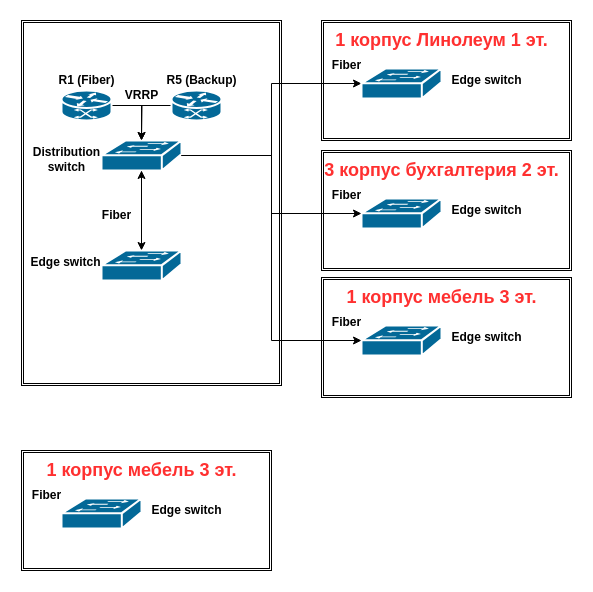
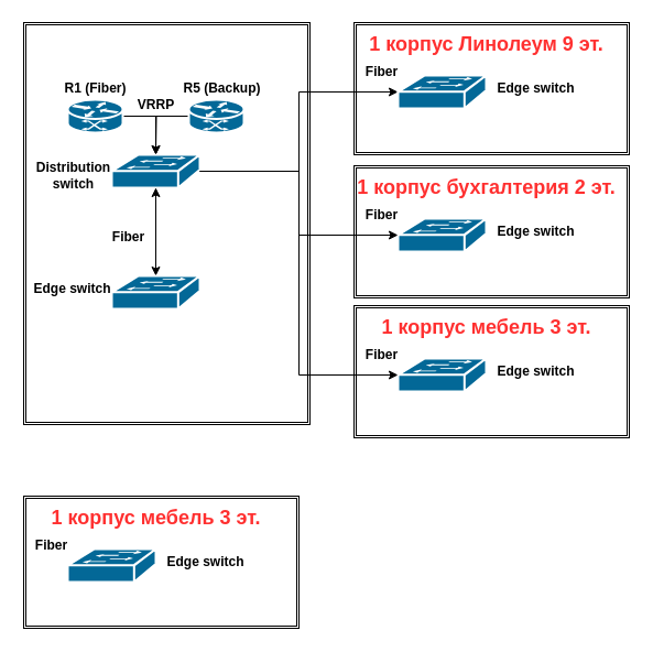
  <mxCell id="0" />
  <mxCell id="1" parent="0" />
  <mxCell id="2" value="" style="shape=ext;double=1;rounded=0;whiteSpace=wrap;html=1;" vertex="1" parent="1"><mxGeometry x="321" y="20" width="250" height="120" as="geometry" /></mxCell>
  <mxCell id="3" value="" style="shape=ext;double=1;rounded=0;whiteSpace=wrap;html=1;" vertex="1" parent="1"><mxGeometry x="21" y="20" width="260" height="365" as="geometry" /></mxCell>
  <mxCell id="4" style="edgeStyle=orthogonalEdgeStyle;rounded=0;orthogonalLoop=1;jettySize=auto;html=1;" edge="1" parent="1" source="5"><mxGeometry relative="1" as="geometry"><mxPoint x="141" y="140" as="targetPoint" /></mxGeometry></mxCell>
  <mxCell id="5" value="" style="shape=mxgraph.cisco.routers.atm_router;sketch=0;html=1;pointerEvents=1;dashed=0;fillColor=#036897;strokeColor=#ffffff;strokeWidth=2;verticalLabelPosition=bottom;verticalAlign=top;align=center;outlineConnect=0;" vertex="1" parent="1"><mxGeometry x="61" y="90" width="50" height="30" as="geometry" /></mxCell>
  <mxCell id="6" value="" style="edgeStyle=orthogonalEdgeStyle;rounded=0;orthogonalLoop=1;jettySize=auto;html=1;" edge="1" parent="1" source="8" target="12"><mxGeometry relative="1" as="geometry" /></mxCell>
  <mxCell id="7" style="edgeStyle=orthogonalEdgeStyle;rounded=0;orthogonalLoop=1;jettySize=auto;html=1;fontSize=18;fontColor=#FF3030;entryX=0;entryY=0.5;entryDx=0;entryDy=0;entryPerimeter=0;" edge="1" parent="1" source="8" target="18"><mxGeometry relative="1" as="geometry" /></mxCell>
  <mxCell id="8" value="" style="shape=mxgraph.cisco.switches.workgroup_switch;sketch=0;html=1;pointerEvents=1;dashed=0;fillColor=#036897;strokeColor=#ffffff;strokeWidth=2;verticalLabelPosition=bottom;verticalAlign=top;align=center;outlineConnect=0;" vertex="1" parent="1"><mxGeometry x="101" y="140" width="80" height="30" as="geometry" /></mxCell>
  <mxCell id="9" style="edgeStyle=orthogonalEdgeStyle;rounded=0;orthogonalLoop=1;jettySize=auto;html=1;exitX=0;exitY=0.5;exitDx=0;exitDy=0;exitPerimeter=0;" edge="1" parent="1" source="10" target="8"><mxGeometry relative="1" as="geometry" /></mxCell>
  <mxCell id="10" value="" style="shape=mxgraph.cisco.routers.atm_router;sketch=0;html=1;pointerEvents=1;dashed=0;fillColor=#036897;strokeColor=#ffffff;strokeWidth=2;verticalLabelPosition=bottom;verticalAlign=top;align=center;outlineConnect=0;" vertex="1" parent="1"><mxGeometry x="171" y="90" width="50" height="30" as="geometry" /></mxCell>
  <mxCell id="11" style="edgeStyle=orthogonalEdgeStyle;rounded=0;orthogonalLoop=1;jettySize=auto;html=1;" edge="1" parent="1" source="12" target="8"><mxGeometry relative="1" as="geometry" /></mxCell>
  <mxCell id="12" value="" style="shape=mxgraph.cisco.switches.workgroup_switch;sketch=0;html=1;pointerEvents=1;dashed=0;fillColor=#036897;strokeColor=#ffffff;strokeWidth=2;verticalLabelPosition=bottom;verticalAlign=top;align=center;outlineConnect=0;points=[[0,0.5,0,0,0],[0,0.97,0,0,0],[0.16,0.23,0,0,0],[0.5,0,0,0,0],[0.5,0.97,0,0,0],[0.88,0.73,0,0,0],[0.97,0.5,0,0,0],[1,0,0,0,0]];" vertex="1" parent="1"><mxGeometry x="101" y="250" width="80" height="30" as="geometry" /></mxCell>
  <mxCell id="13" value="&lt;b&gt;VRRP&lt;/b&gt;" style="text;html=1;resizable=0;autosize=1;align=center;verticalAlign=middle;points=[];fillColor=none;strokeColor=none;rounded=0;" vertex="1" parent="1"><mxGeometry x="111" y="80" width="60" height="30" as="geometry" /></mxCell>
  <mxCell id="14" value="&lt;b&gt;R5 (Backup)&lt;/b&gt;" style="text;html=1;resizable=0;autosize=1;align=center;verticalAlign=middle;points=[];fillColor=none;strokeColor=none;rounded=0;" vertex="1" parent="1"><mxGeometry x="156" y="65" width="90" height="30" as="geometry" /></mxCell>
  <mxCell id="15" value="&lt;b&gt;R1 (Fiber)&lt;/b&gt;" style="text;html=1;resizable=0;autosize=1;align=center;verticalAlign=middle;points=[];fillColor=none;strokeColor=none;rounded=0;" vertex="1" parent="1"><mxGeometry x="41" y="65" width="90" height="30" as="geometry" /></mxCell>
  <mxCell id="16" value="&lt;b&gt;Distribution&lt;br&gt;switch&lt;br&gt;&lt;/b&gt;" style="text;html=1;resizable=0;autosize=1;align=center;verticalAlign=middle;points=[];fillColor=none;strokeColor=none;rounded=0;" vertex="1" parent="1"><mxGeometry x="21" y="139" width="90" height="40" as="geometry" /></mxCell>
  <mxCell id="17" value="&lt;b&gt;Edge switch&lt;br&gt;&lt;/b&gt;" style="text;html=1;resizable=0;autosize=1;align=center;verticalAlign=middle;points=[];fillColor=none;strokeColor=none;rounded=0;" vertex="1" parent="1"><mxGeometry x="20" y="247" width="90" height="30" as="geometry" /></mxCell>
  <mxCell id="18" value="" style="shape=mxgraph.cisco.switches.workgroup_switch;sketch=0;html=1;pointerEvents=1;dashed=0;fillColor=#036897;strokeColor=#ffffff;strokeWidth=2;verticalLabelPosition=bottom;verticalAlign=top;align=center;outlineConnect=0;points=[[0,0.5,0,0,0],[0,0.97,0,0,0],[0.16,0.23,0,0,0],[0.5,0,0,0,0],[0.5,0.97,0,0,0],[0.88,0.73,0,0,0],[0.97,0.5,0,0,0],[1,0,0,0,0]];" vertex="1" parent="1"><mxGeometry x="361" y="68" width="80" height="30" as="geometry" /></mxCell>
- <mxCell id="19" value="1 корпус Линолеум 1 эт." style="text;html=1;resizable=0;autosize=1;align=center;verticalAlign=middle;points=[];fillColor=none;strokeColor=none;rounded=0;fontColor=#FF3030;fontStyle=1;fontSize=18;" vertex="1" parent="1"><mxGeometry x="331" y="20" width="220" height="40" as="geometry" /></mxCell>
+ <mxCell id="19" value="1 корпус Линолеум 9 эт." style="text;html=1;resizable=0;autosize=1;align=center;verticalAlign=middle;points=[];fillColor=none;strokeColor=none;rounded=0;fontColor=#FF3030;fontStyle=1;fontSize=18;" vertex="1" parent="1"><mxGeometry x="331" y="20" width="220" height="40" as="geometry" /></mxCell>
  <mxCell id="20" value="&lt;b&gt;Edge switch&lt;br&gt;&lt;/b&gt;" style="text;html=1;resizable=0;autosize=1;align=center;verticalAlign=middle;points=[];fillColor=none;strokeColor=none;rounded=0;" vertex="1" parent="1"><mxGeometry x="441" y="65" width="90" height="30" as="geometry" /></mxCell>
  <mxCell id="21" value="&lt;b&gt;Fiber&lt;br&gt;&lt;/b&gt;" style="text;html=1;resizable=0;autosize=1;align=center;verticalAlign=middle;points=[];fillColor=none;strokeColor=none;rounded=0;" vertex="1" parent="1"><mxGeometry x="91" y="200" width="50" height="30" as="geometry" /></mxCell>
  <mxCell id="22" value="&lt;b&gt;Fiber&lt;br&gt;&lt;/b&gt;" style="text;html=1;resizable=0;autosize=1;align=center;verticalAlign=middle;points=[];fillColor=none;strokeColor=none;rounded=0;" vertex="1" parent="1"><mxGeometry x="321" y="50" width="50" height="30" as="geometry" /></mxCell>
  <mxCell id="23" value="" style="shape=ext;double=1;rounded=0;whiteSpace=wrap;html=1;" vertex="1" parent="1"><mxGeometry x="321" y="150" width="250" height="120" as="geometry" /></mxCell>
  <mxCell id="24" value="" style="shape=mxgraph.cisco.switches.workgroup_switch;sketch=0;html=1;pointerEvents=1;dashed=0;fillColor=#036897;strokeColor=#ffffff;strokeWidth=2;verticalLabelPosition=bottom;verticalAlign=top;align=center;outlineConnect=0;points=[[0,0.5,0,0,0],[0,0.97,0,0,0],[0.16,0.23,0,0,0],[0.5,0,0,0,0],[0.5,0.97,0,0,0],[0.88,0.73,0,0,0],[0.97,0.5,0,0,0],[1,0,0,0,0]];" vertex="1" parent="1"><mxGeometry x="361" y="198" width="80" height="30" as="geometry" /></mxCell>
- <mxCell id="25" value="3 корпус бухгалтерия 2 эт." style="text;html=1;resizable=0;autosize=1;align=center;verticalAlign=middle;points=[];fillColor=none;strokeColor=none;rounded=0;fontColor=#FF3030;fontStyle=1;fontSize=18;" vertex="1" parent="1"><mxGeometry x="321" y="150" width="240" height="40" as="geometry" /></mxCell>
+ <mxCell id="25" value="1 корпус бухгалтерия 2 эт." style="text;html=1;resizable=0;autosize=1;align=center;verticalAlign=middle;points=[];fillColor=none;strokeColor=none;rounded=0;fontColor=#FF3030;fontStyle=1;fontSize=18;" vertex="1" parent="1"><mxGeometry x="321" y="150" width="240" height="40" as="geometry" /></mxCell>
  <mxCell id="26" value="&lt;b&gt;Edge switch&lt;br&gt;&lt;/b&gt;" style="text;html=1;resizable=0;autosize=1;align=center;verticalAlign=middle;points=[];fillColor=none;strokeColor=none;rounded=0;" vertex="1" parent="1"><mxGeometry x="441" y="195" width="90" height="30" as="geometry" /></mxCell>
  <mxCell id="27" value="&lt;b&gt;Fiber&lt;br&gt;&lt;/b&gt;" style="text;html=1;resizable=0;autosize=1;align=center;verticalAlign=middle;points=[];fillColor=none;strokeColor=none;rounded=0;" vertex="1" parent="1"><mxGeometry x="321" y="180" width="50" height="30" as="geometry" /></mxCell>
  <mxCell id="28" style="edgeStyle=orthogonalEdgeStyle;rounded=0;orthogonalLoop=1;jettySize=auto;html=1;entryX=0;entryY=0.5;entryDx=0;entryDy=0;entryPerimeter=0;fontSize=18;fontColor=#FF3030;" edge="1" parent="1" source="8" target="24"><mxGeometry relative="1" as="geometry" /></mxCell>
  <mxCell id="29" value="" style="shape=ext;double=1;rounded=0;whiteSpace=wrap;html=1;" vertex="1" parent="1"><mxGeometry x="321" y="277" width="250" height="120" as="geometry" /></mxCell>
  <mxCell id="30" value="" style="shape=mxgraph.cisco.switches.workgroup_switch;sketch=0;html=1;pointerEvents=1;dashed=0;fillColor=#036897;strokeColor=#ffffff;strokeWidth=2;verticalLabelPosition=bottom;verticalAlign=top;align=center;outlineConnect=0;points=[[0,0.5,0,0,0],[0,0.97,0,0,0],[0.16,0.23,0,0,0],[0.5,0,0,0,0],[0.5,0.97,0,0,0],[0.88,0.73,0,0,0],[0.97,0.5,0,0,0],[1,0,0,0,0]];" vertex="1" parent="1"><mxGeometry x="361" y="325" width="80" height="30" as="geometry" /></mxCell>
  <mxCell id="31" value="1 корпус мебель 3 эт." style="text;html=1;resizable=0;autosize=1;align=center;verticalAlign=middle;points=[];fillColor=none;strokeColor=none;rounded=0;fontColor=#FF3030;fontStyle=1;fontSize=18;" vertex="1" parent="1"><mxGeometry x="341" y="277" width="200" height="40" as="geometry" /></mxCell>
  <mxCell id="32" value="&lt;b&gt;Edge switch&lt;br&gt;&lt;/b&gt;" style="text;html=1;resizable=0;autosize=1;align=center;verticalAlign=middle;points=[];fillColor=none;strokeColor=none;rounded=0;" vertex="1" parent="1"><mxGeometry x="441" y="322" width="90" height="30" as="geometry" /></mxCell>
  <mxCell id="33" value="&lt;b&gt;Fiber&lt;br&gt;&lt;/b&gt;" style="text;html=1;resizable=0;autosize=1;align=center;verticalAlign=middle;points=[];fillColor=none;strokeColor=none;rounded=0;" vertex="1" parent="1"><mxGeometry x="321" y="307" width="50" height="30" as="geometry" /></mxCell>
  <mxCell id="34" style="edgeStyle=orthogonalEdgeStyle;rounded=0;orthogonalLoop=1;jettySize=auto;html=1;entryX=0;entryY=0.5;entryDx=0;entryDy=0;entryPerimeter=0;fontSize=18;fontColor=#FF3030;" edge="1" parent="1" source="8" target="30"><mxGeometry relative="1" as="geometry" /></mxCell>
  <mxCell id="35" value="" style="shape=ext;double=1;rounded=0;whiteSpace=wrap;html=1;" vertex="1" parent="1"><mxGeometry x="21" y="450" width="250" height="120" as="geometry" /></mxCell>
  <mxCell id="36" value="" style="shape=mxgraph.cisco.switches.workgroup_switch;sketch=0;html=1;pointerEvents=1;dashed=0;fillColor=#036897;strokeColor=#ffffff;strokeWidth=2;verticalLabelPosition=bottom;verticalAlign=top;align=center;outlineConnect=0;points=[[0,0.5,0,0,0],[0,0.97,0,0,0],[0.16,0.23,0,0,0],[0.5,0,0,0,0],[0.5,0.97,0,0,0],[0.88,0.73,0,0,0],[0.97,0.5,0,0,0],[1,0,0,0,0]];" vertex="1" parent="1"><mxGeometry x="61" y="498" width="80" height="30" as="geometry" /></mxCell>
  <mxCell id="37" value="1 корпус мебель 3 эт." style="text;html=1;resizable=0;autosize=1;align=center;verticalAlign=middle;points=[];fillColor=none;strokeColor=none;rounded=0;fontColor=#FF3030;fontStyle=1;fontSize=18;" vertex="1" parent="1"><mxGeometry x="41" y="450" width="200" height="40" as="geometry" /></mxCell>
  <mxCell id="38" value="&lt;b&gt;Edge switch&lt;br&gt;&lt;/b&gt;" style="text;html=1;resizable=0;autosize=1;align=center;verticalAlign=middle;points=[];fillColor=none;strokeColor=none;rounded=0;" vertex="1" parent="1"><mxGeometry x="141" y="495" width="90" height="30" as="geometry" /></mxCell>
  <mxCell id="39" value="&lt;b&gt;Fiber&lt;br&gt;&lt;/b&gt;" style="text;html=1;resizable=0;autosize=1;align=center;verticalAlign=middle;points=[];fillColor=none;strokeColor=none;rounded=0;" vertex="1" parent="1"><mxGeometry x="21" y="480" width="50" height="30" as="geometry" /></mxCell>
